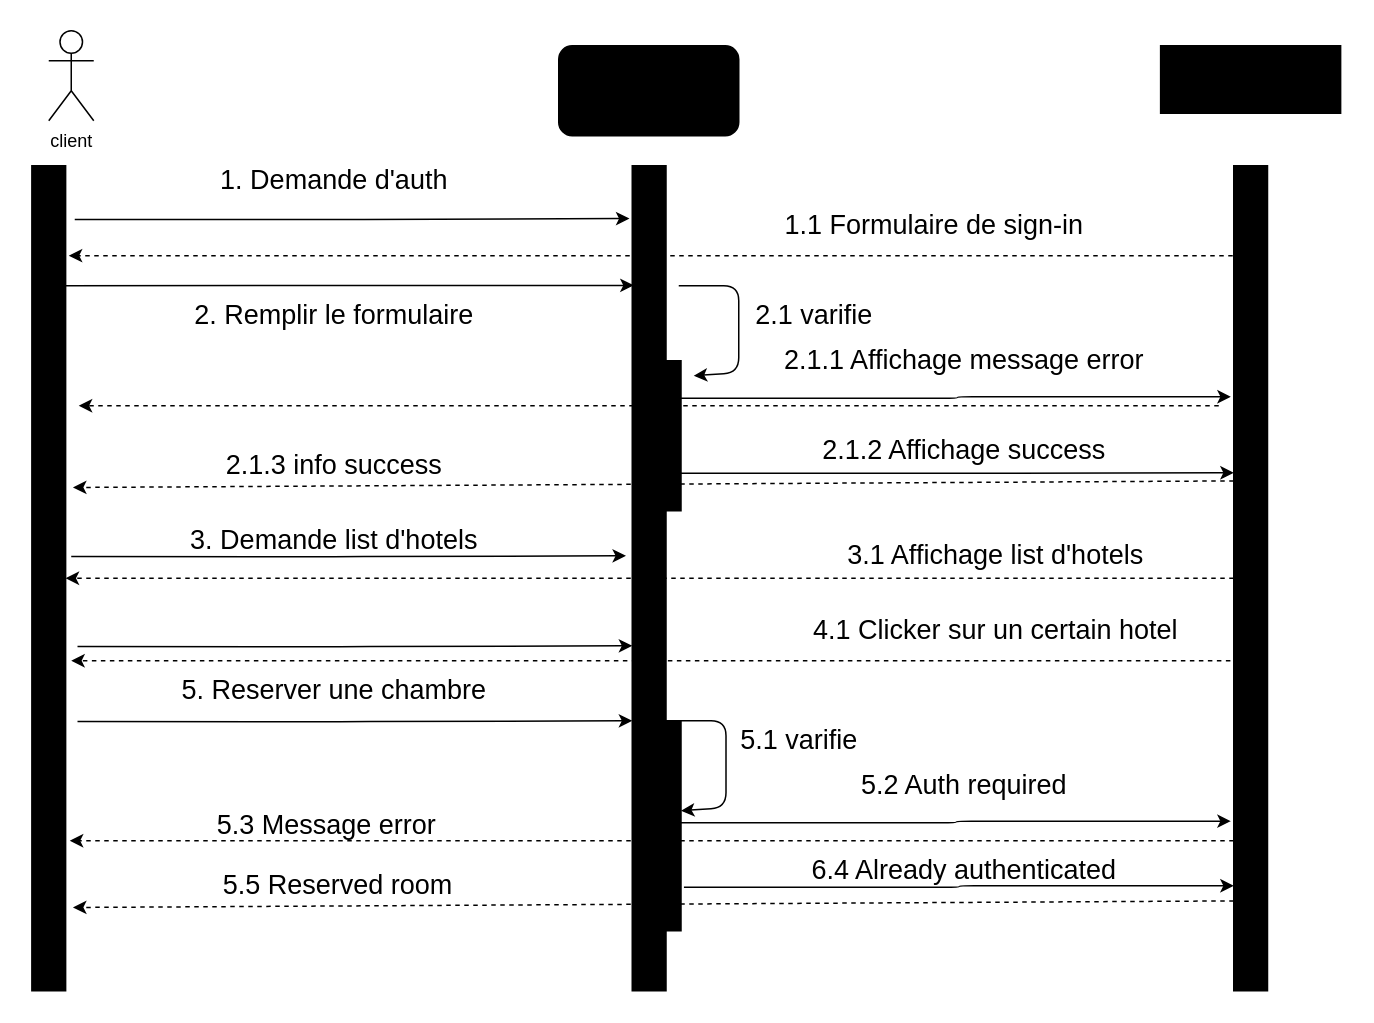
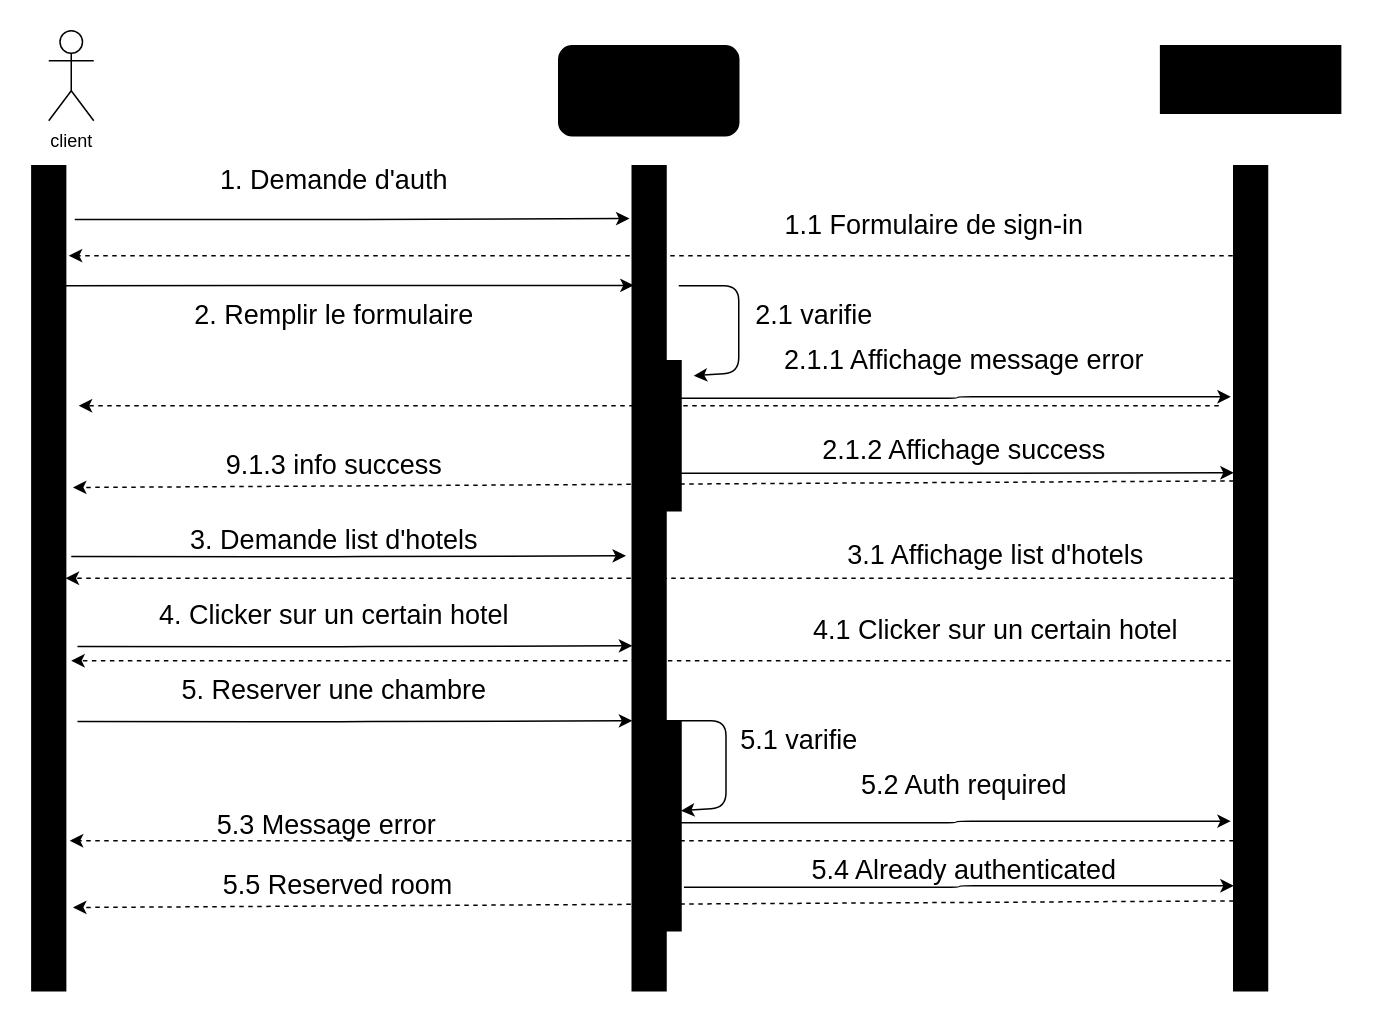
  <mxCell id="0" />
  <mxCell id="1" parent="0" />
  <mxCell id="2" value="client" style="shape=umlActor;verticalLabelPosition=bottom;verticalAlign=top;html=1;outlineConnect=0;" vertex="1" parent="1"><mxGeometry x="32" y="20" width="30" height="60" as="geometry" /></mxCell>
  <mxCell id="3" style="edgeStyle=orthogonalEdgeStyle;html=1;exitX=1.27;exitY=0.065;exitDx=0;exitDy=0;fontSize=18;exitPerimeter=0;entryX=-0.082;entryY=0.064;entryDx=0;entryDy=0;entryPerimeter=0;" edge="1" parent="1" source="5" target="10"><mxGeometry relative="1" as="geometry"><mxPoint x="412" y="146" as="targetPoint" /></mxGeometry></mxCell>
  <mxCell id="4" style="edgeStyle=none;html=1;entryX=0.044;entryY=0.145;entryDx=0;entryDy=0;fontSize=18;entryPerimeter=0;" edge="1" parent="1" target="10"><mxGeometry relative="1" as="geometry"><mxPoint x="42" y="190" as="sourcePoint" /></mxGeometry></mxCell>
  <mxCell id="5" value="" style="rounded=0;whiteSpace=wrap;html=1;fillColor=#000000;" vertex="1" parent="1"><mxGeometry x="20.75" y="110" width="22.5" height="550" as="geometry" /></mxCell>
  <mxCell id="6" style="edgeStyle=none;html=1;exitX=-0.03;exitY=0.109;exitDx=0;exitDy=0;entryX=1.093;entryY=0.109;entryDx=0;entryDy=0;fontSize=18;entryPerimeter=0;exitPerimeter=0;dashed=1;" edge="1" parent="1" source="8" target="5"><mxGeometry relative="1" as="geometry" /></mxCell>
  <mxCell id="7" style="edgeStyle=orthogonalEdgeStyle;html=1;entryX=1;entryY=0.5;entryDx=0;entryDy=0;fontSize=18;dashed=1;" edge="1" parent="1" source="8" target="5"><mxGeometry relative="1" as="geometry" /></mxCell>
  <mxCell id="8" value="" style="rounded=0;whiteSpace=wrap;html=1;fillColor=#000000;" vertex="1" parent="1"><mxGeometry x="822" y="110" width="22.5" height="550" as="geometry" /></mxCell>
  <mxCell id="9" style="edgeStyle=none;html=1;fontSize=18;" edge="1" parent="1"><mxGeometry relative="1" as="geometry"><mxPoint x="462" y="250" as="targetPoint" /><mxPoint x="452" y="190" as="sourcePoint" /><Array as="points"><mxPoint x="492" y="190" /><mxPoint x="492" y="248" /></Array></mxGeometry></mxCell>
  <mxCell id="10" value="" style="rounded=0;whiteSpace=wrap;html=1;fillColor=#000000;" vertex="1" parent="1"><mxGeometry x="421" y="110" width="22.5" height="550" as="geometry" /></mxCell>
  <mxCell id="11" value="&lt;font style=&quot;font-size: 24px;&quot;&gt;SYSTEM&lt;/font&gt;" style="whiteSpace=wrap;html=1;fillColor=#000000;rounded=1;" vertex="1" parent="1"><mxGeometry x="372" y="30" width="120" height="60" as="geometry" /></mxCell>
  <mxCell id="12" value="&lt;font style=&quot;font-size: 18px;&quot;&gt;INTERFACE&lt;/font&gt;" style="rounded=0;whiteSpace=wrap;html=1;fillColor=#000000;" vertex="1" parent="1"><mxGeometry x="773.25" y="30" width="120" height="45" as="geometry" /></mxCell>
  <mxCell id="13" value="1. Demande d'auth" style="text;html=1;align=center;verticalAlign=middle;resizable=0;points=[];autosize=1;strokeColor=none;fillColor=none;fontSize=18;" vertex="1" parent="1"><mxGeometry x="132" y="100" width="180" height="40" as="geometry" /></mxCell>
  <mxCell id="14" value="1.1 Formulaire de sign-in" style="text;html=1;align=center;verticalAlign=middle;resizable=0;points=[];autosize=1;strokeColor=none;fillColor=none;fontSize=18;" vertex="1" parent="1"><mxGeometry x="512" y="130" width="220" height="40" as="geometry" /></mxCell>
  <mxCell id="15" value="2. Remplir le formulaire" style="text;html=1;align=center;verticalAlign=middle;resizable=0;points=[];autosize=1;strokeColor=none;fillColor=none;fontSize=18;" vertex="1" parent="1"><mxGeometry x="117" y="190" width="210" height="40" as="geometry" /></mxCell>
  <mxCell id="16" style="edgeStyle=none;html=1;fontSize=18;dashed=1;" edge="1" parent="1"><mxGeometry relative="1" as="geometry"><mxPoint x="812" y="270" as="sourcePoint" /><mxPoint x="52" y="270" as="targetPoint" /></mxGeometry></mxCell>
  <mxCell id="17" style="edgeStyle=orthogonalEdgeStyle;html=1;exitX=1;exitY=0.25;exitDx=0;exitDy=0;entryX=-0.087;entryY=0.28;entryDx=0;entryDy=0;entryPerimeter=0;fontSize=18;" edge="1" parent="1" source="19" target="8"><mxGeometry relative="1" as="geometry" /></mxCell>
  <mxCell id="18" style="edgeStyle=orthogonalEdgeStyle;html=1;exitX=1;exitY=0.75;exitDx=0;exitDy=0;fontSize=18;" edge="1" parent="1" source="19"><mxGeometry relative="1" as="geometry"><mxPoint x="822" y="314.684" as="targetPoint" /></mxGeometry></mxCell>
  <mxCell id="19" value="" style="rounded=0;whiteSpace=wrap;html=1;fontSize=18;fillColor=#000000;" vertex="1" parent="1"><mxGeometry x="443.5" y="240" width="10" height="100" as="geometry" /></mxCell>
  <mxCell id="20" value="2.1 varifie" style="text;html=1;align=center;verticalAlign=middle;resizable=0;points=[];autosize=1;strokeColor=none;fillColor=none;fontSize=18;" vertex="1" parent="1"><mxGeometry x="492" y="190" width="100" height="40" as="geometry" /></mxCell>
  <mxCell id="21" style="edgeStyle=none;html=1;entryX=1.217;entryY=0.39;entryDx=0;entryDy=0;entryPerimeter=0;fontSize=18;dashed=1;exitX=0;exitY=0.382;exitDx=0;exitDy=0;exitPerimeter=0;" edge="1" parent="1" source="8" target="5"><mxGeometry relative="1" as="geometry"><mxPoint x="432" y="290" as="sourcePoint" /><mxPoint x="56.153" y="274.55" as="targetPoint" /></mxGeometry></mxCell>
- <mxCell id="22" value="2.1.3 info success" style="text;html=1;align=center;verticalAlign=middle;resizable=0;points=[];autosize=1;strokeColor=none;fillColor=none;fontSize=18;" vertex="1" parent="1"><mxGeometry x="137" y="290" width="170" height="40" as="geometry" /></mxCell>
+ <mxCell id="22" value="9.1.3 info success" style="text;html=1;align=center;verticalAlign=middle;resizable=0;points=[];autosize=1;strokeColor=none;fillColor=none;fontSize=18;" vertex="1" parent="1"><mxGeometry x="137" y="290" width="170" height="40" as="geometry" /></mxCell>
  <mxCell id="23" style="edgeStyle=orthogonalEdgeStyle;html=1;exitX=1.27;exitY=0.065;exitDx=0;exitDy=0;fontSize=18;exitPerimeter=0;entryX=-0.082;entryY=0.064;entryDx=0;entryDy=0;entryPerimeter=0;" edge="1" parent="1"><mxGeometry relative="1" as="geometry"><mxPoint x="46.995" y="370.55" as="sourcePoint" /><mxPoint x="416.825" y="370" as="targetPoint" /><Array as="points"><mxPoint x="232" y="371" /><mxPoint x="417" y="370" /></Array></mxGeometry></mxCell>
  <mxCell id="24" value="3. Demande list d'hotels" style="text;html=1;align=center;verticalAlign=middle;resizable=0;points=[];autosize=1;strokeColor=none;fillColor=none;fontSize=18;" vertex="1" parent="1"><mxGeometry x="112" y="340" width="220" height="40" as="geometry" /></mxCell>
  <mxCell id="25" value="3.1 Affichage list d'hotels" style="text;html=1;align=center;verticalAlign=middle;resizable=0;points=[];autosize=1;strokeColor=none;fillColor=none;fontSize=18;" vertex="1" parent="1"><mxGeometry x="553.25" y="350" width="220" height="40" as="geometry" /></mxCell>
  <mxCell id="26" style="edgeStyle=orthogonalEdgeStyle;html=1;exitX=1.27;exitY=0.065;exitDx=0;exitDy=0;fontSize=18;exitPerimeter=0;entryX=-0.082;entryY=0.064;entryDx=0;entryDy=0;entryPerimeter=0;" edge="1" parent="1"><mxGeometry relative="1" as="geometry"><mxPoint x="51.175" y="430.55" as="sourcePoint" /><mxPoint x="421.005" y="430" as="targetPoint" /><Array as="points"><mxPoint x="236.18" y="431" /><mxPoint x="421.18" y="430" /></Array></mxGeometry></mxCell>
+ <mxCell id="27" value="4. Clicker sur un certain hotel" style="text;html=1;align=center;verticalAlign=middle;resizable=0;points=[];autosize=1;strokeColor=none;fillColor=none;fontSize=18;" vertex="1" parent="1"><mxGeometry x="92" y="390" width="260" height="40" as="geometry" /></mxCell>
  <mxCell id="28" style="edgeStyle=orthogonalEdgeStyle;html=1;entryX=1;entryY=0.5;entryDx=0;entryDy=0;fontSize=18;dashed=1;" edge="1" parent="1"><mxGeometry relative="1" as="geometry"><mxPoint x="825.75" y="440" as="sourcePoint" /><mxPoint x="47" y="440" as="targetPoint" /></mxGeometry></mxCell>
  <mxCell id="29" value="4.1 Clicker sur un certain hotel" style="text;html=1;align=center;verticalAlign=middle;resizable=0;points=[];autosize=1;strokeColor=none;fillColor=none;fontSize=18;" vertex="1" parent="1"><mxGeometry x="528.25" y="400" width="270" height="40" as="geometry" /></mxCell>
  <mxCell id="30" value="2.1.1 Affichage message error" style="text;html=1;align=center;verticalAlign=middle;resizable=0;points=[];autosize=1;strokeColor=none;fillColor=none;fontSize=18;" vertex="1" parent="1"><mxGeometry x="512" y="220" width="260" height="40" as="geometry" /></mxCell>
  <mxCell id="31" value="2.1.2 Affichage success" style="text;html=1;align=center;verticalAlign=middle;resizable=0;points=[];autosize=1;strokeColor=none;fillColor=none;fontSize=18;" vertex="1" parent="1"><mxGeometry x="537" y="280" width="210" height="40" as="geometry" /></mxCell>
  <mxCell id="32" style="edgeStyle=orthogonalEdgeStyle;html=1;exitX=1.27;exitY=0.065;exitDx=0;exitDy=0;fontSize=18;exitPerimeter=0;entryX=-0.082;entryY=0.064;entryDx=0;entryDy=0;entryPerimeter=0;" edge="1" parent="1"><mxGeometry relative="1" as="geometry"><mxPoint x="51.175" y="480.55" as="sourcePoint" /><mxPoint x="421.005" y="480" as="targetPoint" /><Array as="points"><mxPoint x="236.18" y="481" /><mxPoint x="421.18" y="480" /></Array></mxGeometry></mxCell>
  <mxCell id="33" value="5. Reserver une chambre" style="text;html=1;align=center;verticalAlign=middle;resizable=0;points=[];autosize=1;strokeColor=none;fillColor=none;fontSize=18;" vertex="1" parent="1"><mxGeometry x="107" y="440" width="230" height="40" as="geometry" /></mxCell>
  <mxCell id="34" value="" style="rounded=0;whiteSpace=wrap;html=1;fontSize=18;fillColor=#000000;" vertex="1" parent="1"><mxGeometry x="443.5" y="480" width="10" height="140" as="geometry" /></mxCell>
  <mxCell id="35" style="edgeStyle=none;html=1;fontSize=18;" edge="1" parent="1"><mxGeometry relative="1" as="geometry"><mxPoint x="453.5" y="540" as="targetPoint" /><mxPoint x="443.5" y="480" as="sourcePoint" /><Array as="points"><mxPoint x="483.5" y="480" /><mxPoint x="483.5" y="538" /></Array></mxGeometry></mxCell>
  <mxCell id="36" value="5.1 varifie" style="text;html=1;align=center;verticalAlign=middle;resizable=0;points=[];autosize=1;strokeColor=none;fillColor=none;fontSize=18;" vertex="1" parent="1"><mxGeometry x="482" y="472.96" width="100" height="40" as="geometry" /></mxCell>
  <mxCell id="37" style="edgeStyle=orthogonalEdgeStyle;html=1;exitX=1;exitY=0.25;exitDx=0;exitDy=0;entryX=-0.087;entryY=0.28;entryDx=0;entryDy=0;entryPerimeter=0;fontSize=18;" edge="1" parent="1"><mxGeometry relative="1" as="geometry"><mxPoint x="453.5" y="547.96" as="sourcePoint" /><mxPoint x="820.043" y="546.96" as="targetPoint" /><Array as="points"><mxPoint x="637" y="548" /><mxPoint x="820" y="547" /></Array></mxGeometry></mxCell>
  <mxCell id="38" value="5.3 Message error" style="text;html=1;align=center;verticalAlign=middle;resizable=0;points=[];autosize=1;strokeColor=none;fillColor=none;fontSize=18;" vertex="1" parent="1"><mxGeometry x="132" y="530" width="170" height="40" as="geometry" /></mxCell>
  <mxCell id="39" value="5.2 Auth required" style="text;html=1;align=center;verticalAlign=middle;resizable=0;points=[];autosize=1;strokeColor=none;fillColor=none;fontSize=18;" vertex="1" parent="1"><mxGeometry x="562" y="502.96" width="160" height="40" as="geometry" /></mxCell>
  <mxCell id="40" style="edgeStyle=none;html=1;exitX=-0.03;exitY=0.109;exitDx=0;exitDy=0;entryX=1.093;entryY=0.109;entryDx=0;entryDy=0;fontSize=18;entryPerimeter=0;exitPerimeter=0;dashed=1;" edge="1" parent="1"><mxGeometry relative="1" as="geometry"><mxPoint x="822.005" y="560" as="sourcePoint" /><mxPoint x="46.023" y="560" as="targetPoint" /></mxGeometry></mxCell>
  <mxCell id="41" style="edgeStyle=orthogonalEdgeStyle;html=1;exitX=1;exitY=0.25;exitDx=0;exitDy=0;entryX=-0.087;entryY=0.28;entryDx=0;entryDy=0;entryPerimeter=0;fontSize=18;" edge="1" parent="1"><mxGeometry relative="1" as="geometry"><mxPoint x="455.46" y="591" as="sourcePoint" /><mxPoint x="822.003" y="590" as="targetPoint" /><Array as="points"><mxPoint x="638.96" y="591.04" /><mxPoint x="821.96" y="590.04" /></Array></mxGeometry></mxCell>
- <mxCell id="42" value="6.4 Already authenticated" style="text;html=1;align=center;verticalAlign=middle;resizable=0;points=[];autosize=1;strokeColor=none;fillColor=none;fontSize=18;" vertex="1" parent="1"><mxGeometry x="527" y="560" width="230" height="40" as="geometry" /></mxCell>
+ <mxCell id="42" value="5.4 Already authenticated" style="text;html=1;align=center;verticalAlign=middle;resizable=0;points=[];autosize=1;strokeColor=none;fillColor=none;fontSize=18;" vertex="1" parent="1"><mxGeometry x="527" y="560" width="230" height="40" as="geometry" /></mxCell>
  <mxCell id="43" style="edgeStyle=none;html=1;entryX=1.217;entryY=0.39;entryDx=0;entryDy=0;entryPerimeter=0;fontSize=18;dashed=1;exitX=0;exitY=0.382;exitDx=0;exitDy=0;exitPerimeter=0;" edge="1" parent="1"><mxGeometry relative="1" as="geometry"><mxPoint x="822" y="600.1" as="sourcePoint" /><mxPoint x="48.133" y="604.5" as="targetPoint" /></mxGeometry></mxCell>
  <mxCell id="44" value="&amp;nbsp;5.5 Reserved room" style="text;html=1;align=center;verticalAlign=middle;resizable=0;points=[];autosize=1;strokeColor=none;fillColor=none;fontSize=18;" vertex="1" parent="1"><mxGeometry x="132" y="570" width="180" height="40" as="geometry" /></mxCell>
